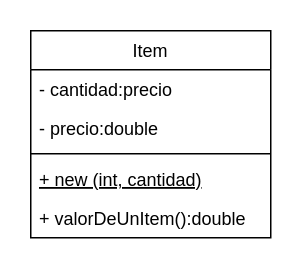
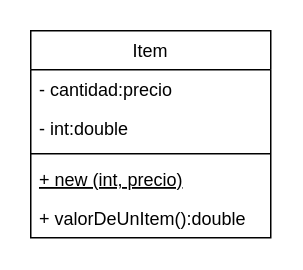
  <mxCell id="0" />
  <mxCell id="1" parent="0" />
  <mxCell id="2" value="Item" style="swimlane;fontStyle=0;align=center;verticalAlign=top;childLayout=stackLayout;horizontal=1;startSize=26;horizontalStack=0;resizeParent=1;resizeParentMax=0;resizeLast=0;collapsible=1;marginBottom=0;" vertex="1" parent="1"><mxGeometry x="20" y="20" width="160" height="138" as="geometry" /></mxCell>
  <mxCell id="3" value="- cantidad:precio" style="text;strokeColor=none;fillColor=none;align=left;verticalAlign=top;spacingLeft=4;spacingRight=4;overflow=hidden;rotatable=0;points=[[0,0.5],[1,0.5]];portConstraint=eastwest;" vertex="1" parent="2"><mxGeometry y="26" width="160" height="26" as="geometry" /></mxCell>
- <mxCell id="4" value="- precio:double" style="text;strokeColor=none;fillColor=none;align=left;verticalAlign=top;spacingLeft=4;spacingRight=4;overflow=hidden;rotatable=0;points=[[0,0.5],[1,0.5]];portConstraint=eastwest;" vertex="1" parent="2"><mxGeometry y="52" width="160" height="26" as="geometry" /></mxCell>
+ <mxCell id="4" value="- int:double" style="text;strokeColor=none;fillColor=none;align=left;verticalAlign=top;spacingLeft=4;spacingRight=4;overflow=hidden;rotatable=0;points=[[0,0.5],[1,0.5]];portConstraint=eastwest;" vertex="1" parent="2"><mxGeometry y="52" width="160" height="26" as="geometry" /></mxCell>
  <mxCell id="5" value="" style="line;strokeWidth=1;fillColor=none;align=left;verticalAlign=middle;spacingTop=-1;spacingLeft=3;spacingRight=3;rotatable=0;labelPosition=right;points=[];portConstraint=eastwest;strokeColor=inherit;" vertex="1" parent="2"><mxGeometry y="78" width="160" height="8" as="geometry" /></mxCell>
- <mxCell id="6" value="+ new (int, cantidad)" style="text;strokeColor=none;fillColor=none;align=left;verticalAlign=top;spacingLeft=4;spacingRight=4;overflow=hidden;rotatable=0;points=[[0,0.5],[1,0.5]];portConstraint=eastwest;fontStyle=4" vertex="1" parent="2"><mxGeometry y="86" width="160" height="26" as="geometry" /></mxCell>
+ <mxCell id="6" value="+ new (int, precio)" style="text;strokeColor=none;fillColor=none;align=left;verticalAlign=top;spacingLeft=4;spacingRight=4;overflow=hidden;rotatable=0;points=[[0,0.5],[1,0.5]];portConstraint=eastwest;fontStyle=4" vertex="1" parent="2"><mxGeometry y="86" width="160" height="26" as="geometry" /></mxCell>
  <mxCell id="7" value="+ valorDeUnItem():double" style="text;strokeColor=none;fillColor=none;align=left;verticalAlign=top;spacingLeft=4;spacingRight=4;overflow=hidden;rotatable=0;points=[[0,0.5],[1,0.5]];portConstraint=eastwest;fontStyle=0" vertex="1" parent="2"><mxGeometry y="112" width="160" height="26" as="geometry" /></mxCell>
